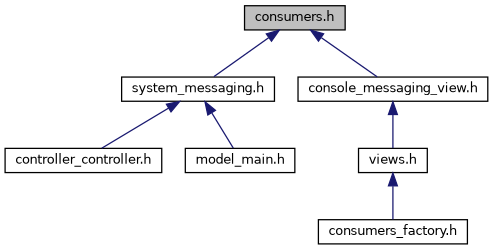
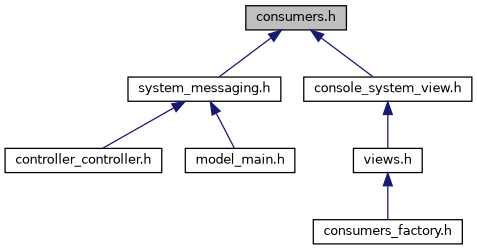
  digraph {
    node [color=black fillcolor=white fontname=Helvetica fontsize=10 shape=record style=filled]
    edge [color=midnightblue dir=back fontname=Helvetica fontsize=10 labelfontname=Helvetica labelfontsize=10 style=solid]
    n1 [fillcolor=grey75 fontcolor=black height=0.2 label="consumers.h" width=0.4]
    n2 [height=0.2 label="system_messaging.h" width=0.4]
-   n3 [height=0.2 label="console_messaging_view.h" width=0.4]
+   n3 [height=0.2 label="console_system_view.h" width=0.4]
    n4 [height=0.2 label="controller_controller.h" width=0.4]
    n5 [height=0.2 label="model_main.h" width=0.4]
    n6 [height=0.2 label="views.h" width=0.4]
    n7 [height=0.2 label="consumers_factory.h" width=0.4]
    n1 -> n2
    n1 -> n3
    n2 -> n4
    n2 -> n5
    n3 -> n6
    n6 -> n7
  }
